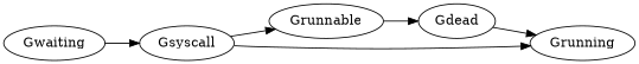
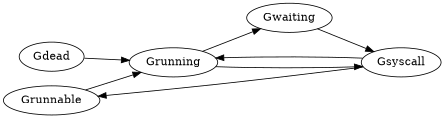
  digraph {
    fontname="DejaVu Serif"
    rankdir=LR
    node [fontname="DejaVu Serif"]
    edge [fontname="DejaVu Serif"]
    Grunnable
    Grunning
    Gwaiting
    Gsyscall
    Gdead
-   Grunnable -> Gdead
+   Grunnable -> Grunning
+   Grunning -> Gwaiting
+   Grunning -> Gsyscall
    Gwaiting -> Gsyscall
    Gsyscall -> Grunnable
    Gsyscall -> Grunning
    Gdead -> Grunning
  }
